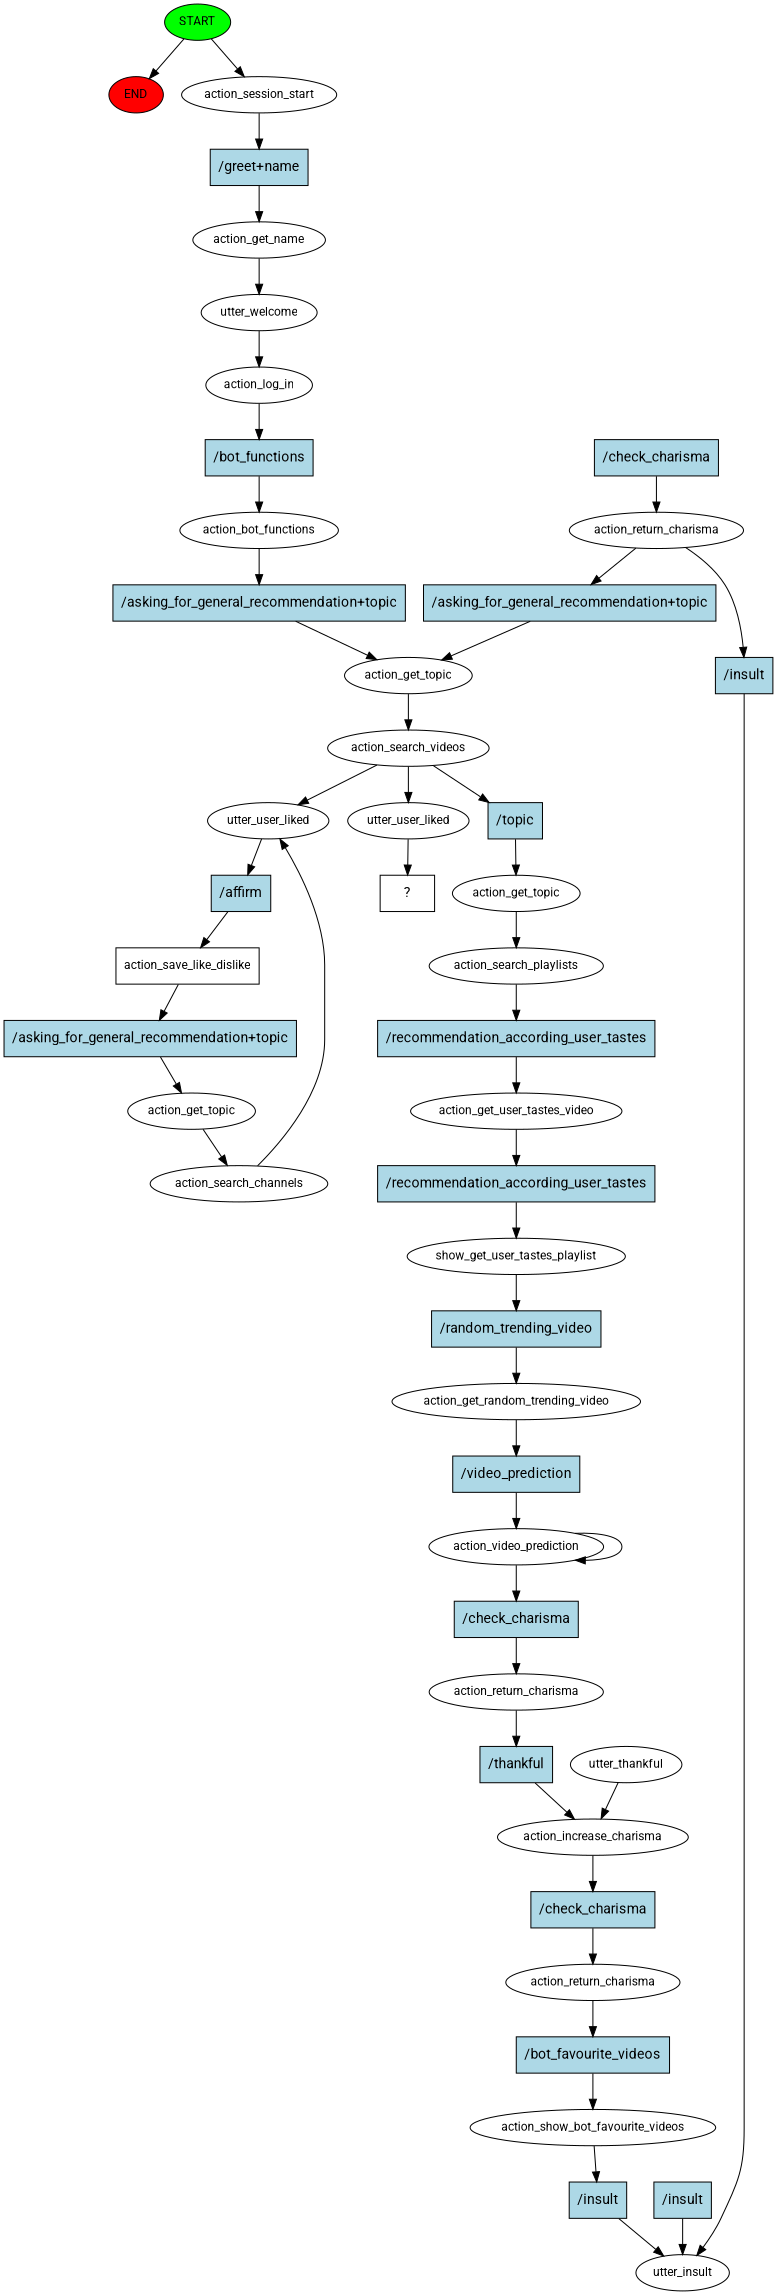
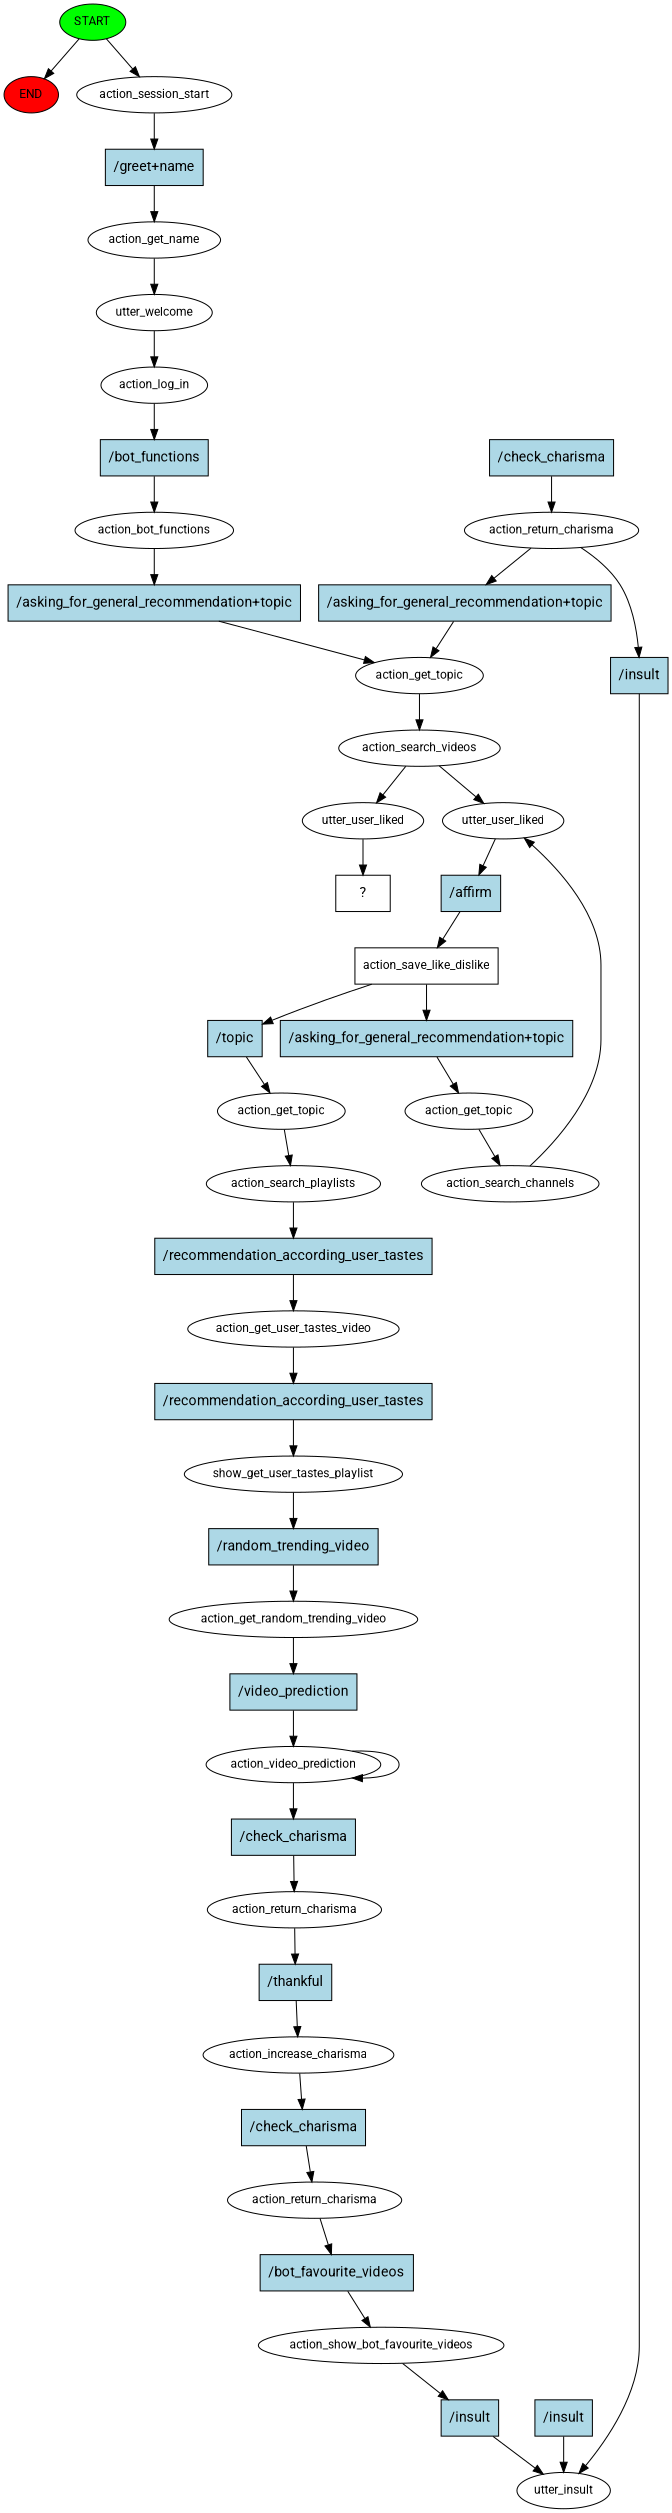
  digraph {
    fontname=Roboto
    node [fontname=Roboto fontsize=12]
    edge [fontname=Roboto]
    n1 [fillcolor=green label=START style=filled]
    n2 [fillcolor=red label=END style=filled]
    n3 [label=action_session_start]
    n4 [fillcolor=lightblue label="/greet+name" shape=rect style=filled fontsize=""]
    n5 [label=action_get_name]
    n6 [label=utter_welcome]
    n7 [label=action_log_in]
    n8 [fillcolor=lightblue label="/bot_functions" shape=rect style=filled fontsize=""]
    n9 [label=action_bot_functions]
    n10 [fillcolor=lightblue label="/asking_for_general_recommendation+topic" shape=rect style=filled fontsize=""]
    n11 [label=action_get_topic]
    n12 [label=action_search_videos]
    n13 [label=utter_user_liked]
    n14 [label=utter_user_liked]
    n15 [fillcolor=lightblue label="/affirm" shape=rect style=filled fontsize=""]
    n16 [label="  ?  " shape=rect fontsize=""]
    n17 [label=action_save_like_dislike shape=box]
    n18 [fillcolor=lightblue label="/asking_for_general_recommendation+topic" shape=rect style=filled fontsize=""]
    n19 [fillcolor=lightblue label="/topic" shape=rect style=filled fontsize=""]
    n20 [label=action_get_topic]
    n21 [label=action_get_topic]
    n22 [label=action_search_channels]
    n23 [label=action_search_playlists]
    n24 [fillcolor=lightblue label="/recommendation_according_user_tastes" shape=rect style=filled fontsize=""]
    n25 [label=action_get_user_tastes_video]
    n26 [fillcolor=lightblue label="/recommendation_according_user_tastes" shape=rect style=filled fontsize=""]
    n27 [label=show_get_user_tastes_playlist]
    n28 [fillcolor=lightblue label="/random_trending_video" shape=rect style=filled fontsize=""]
    n29 [label=action_get_random_trending_video]
    n30 [fillcolor=lightblue label="/video_prediction" shape=rect style=filled fontsize=""]
    n31 [label=action_video_prediction]
    n32 [fillcolor=lightblue label="/check_charisma" shape=rect style=filled fontsize=""]
    n33 [label=action_return_charisma]
    n34 [fillcolor=lightblue label="/thankful" shape=rect style=filled fontsize=""]
    n35 [label=action_increase_charisma]
-   n36 [label=utter_thankful]
    n37 [fillcolor=lightblue label="/check_charisma" shape=rect style=filled fontsize=""]
    n38 [label=action_return_charisma]
    n39 [fillcolor=lightblue label="/bot_favourite_videos" shape=rect style=filled fontsize=""]
    n40 [label=action_show_bot_favourite_videos]
    n41 [fillcolor=lightblue label="/insult" shape=rect style=filled fontsize=""]
    n42 [label=utter_insult]
    n43 [fillcolor=lightblue label="/insult" shape=rect style=filled fontsize=""]
    n44 [fillcolor=lightblue label="/check_charisma" shape=rect style=filled fontsize=""]
    n45 [label=action_return_charisma]
    n46 [fillcolor=lightblue label="/insult" shape=rect style=filled fontsize=""]
    n47 [fillcolor=lightblue label="/asking_for_general_recommendation+topic" shape=rect style=filled fontsize=""]
    n1 -> n2
    n1 -> n3
    n3 -> n4
    n4 -> n5
    n5 -> n6
    n6 -> n7
    n7 -> n8
    n8 -> n9
    n9 -> n10
    n10 -> n11
    n11 -> n12
    n12 -> n13
    n12 -> n14
    n13 -> n15
    n14 -> n16
    n15 -> n17
    n17 -> n18
-   n12 -> n19
+   n17 -> n19
    n18 -> n20
    n19 -> n21
    n20 -> n22
    n21 -> n23
    n22 -> n13
    n23 -> n24
    n24 -> n25
    n25 -> n26
    n26 -> n27
    n27 -> n28
    n28 -> n29
    n29 -> n30
    n30 -> n31
    n31 -> n31
    n31 -> n32
    n32 -> n33
    n33 -> n34
    n34 -> n35
    n35 -> n37
-   n36 -> n35
    n37 -> n38
    n38 -> n39
    n39 -> n40
    n40 -> n41
    n41 -> n42
    n43 -> n42
    n44 -> n45
    n45 -> n46
    n45 -> n47
    n46 -> n42
    n47 -> n11
  }
